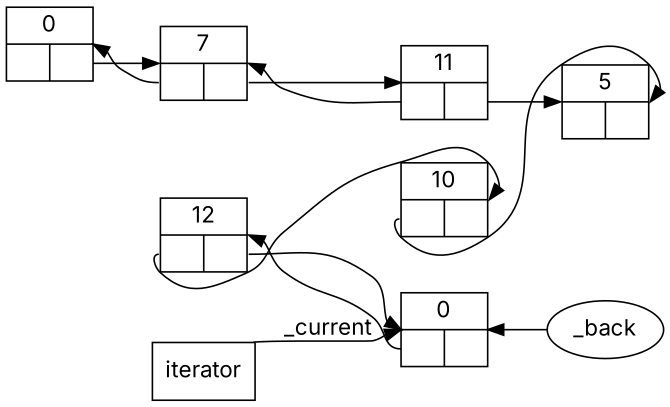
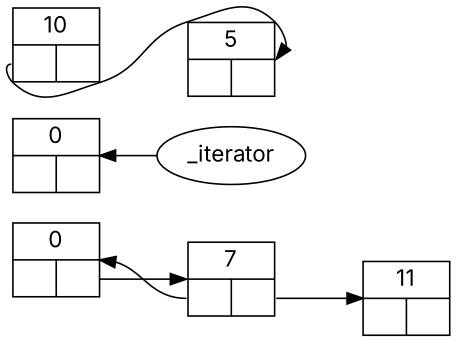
  digraph {
    fontname=Inter
    rankdir=LR
    node [fontname=Inter shape=record]
    edge [fontname=Inter headport=w tailport="next:e"]
    n1 [label="0 | { <prev> | <next> }"]
    n2 [label="7 | { <prev> | <next> }"]
-   _back [shape=ellipse]
+   _back [shape=ellipse label=_iterator]
    n4 [label="11 | { <prev> | <next> }"]
    n5 [label="0 | { <prev> | <next> }"]
-   n6 [label="12 | { <prev> | <next> }"]
    n7 [label="10 | { <prev> | <next> }"]
    n8 [label="5 | { <prev> | <next> }"]
-   iterator [shape=rectangle]
    n1 -> n2
    n2 -> n1 [headport=e tailport="prev:w" weight=0]
    n2 -> n4
-   n4 -> n2 [headport=e tailport="prev:w" weight=0]
-   n4 -> n8
    n5 -> _back [dir=back tailport=e]
-   n5 -> n6 [headport=e tailport="prev:w" weight=0]
-   n6 -> n5
-   n6 -> n7 [headport=e tailport="prev:w" weight=0]
    n7 -> n8 [headport=e tailport="prev:w" weight=0]
-   iterator -> n5 [label=_current]
  }
